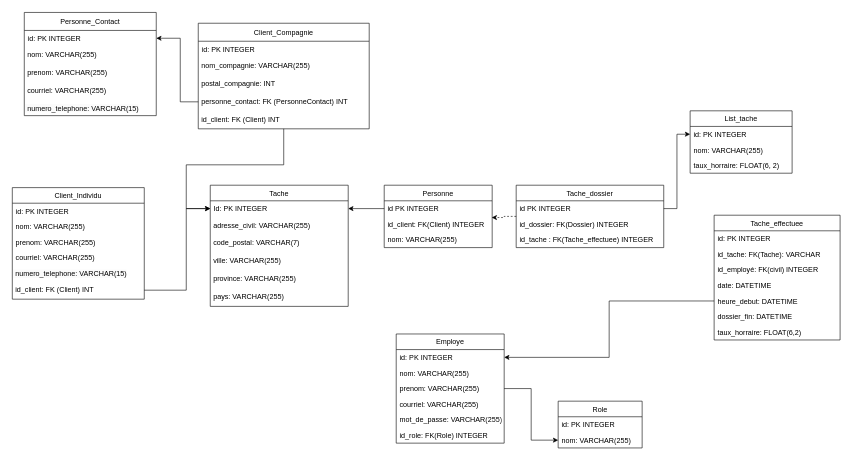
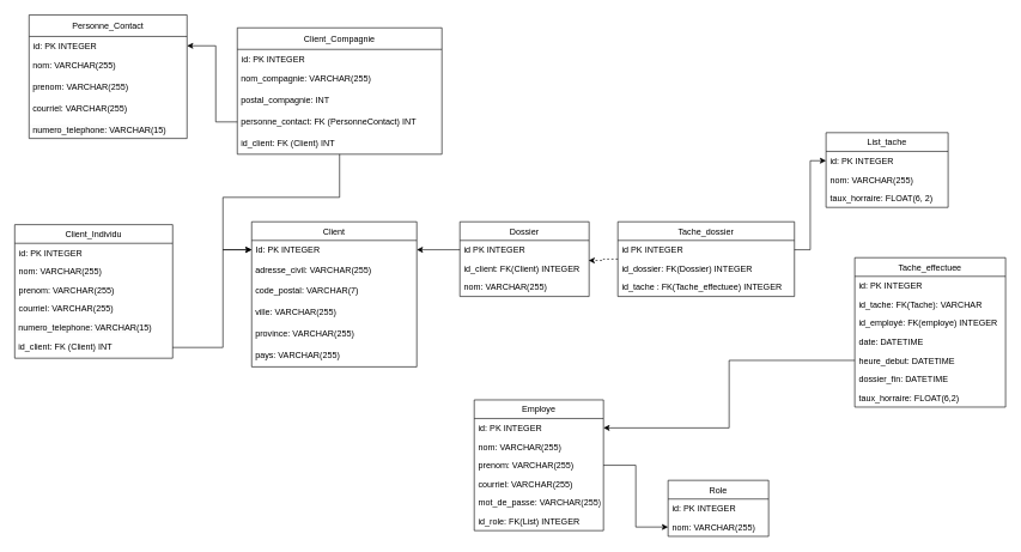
  <mxCell id="0" />
  <mxCell id="1" parent="0" />
- <mxCell id="2" value="Tache" style="swimlane;fontStyle=0;childLayout=stackLayout;horizontal=1;startSize=26;fillColor=none;horizontalStack=0;resizeParent=1;resizeParentMax=0;resizeLast=0;collapsible=1;marginBottom=0;" parent="1" vertex="1"><mxGeometry x="350" y="308" width="230" height="202" as="geometry" /></mxCell>
+ <mxCell id="2" value="Client" style="swimlane;fontStyle=0;childLayout=stackLayout;horizontal=1;startSize=26;fillColor=none;horizontalStack=0;resizeParent=1;resizeParentMax=0;resizeLast=0;collapsible=1;marginBottom=0;" parent="1" vertex="1"><mxGeometry x="350" y="308" width="230" height="202" as="geometry" /></mxCell>
  <mxCell id="3" value="Id: PK INTEGER" style="text;strokeColor=none;fillColor=none;align=left;verticalAlign=top;spacingLeft=4;spacingRight=4;overflow=hidden;rotatable=0;points=[[0,0.5],[1,0.5]];portConstraint=eastwest;horizontal=1;" parent="2" vertex="1"><mxGeometry y="26" width="230" height="26" as="geometry" /></mxCell>
  <mxCell id="4" value="&amp;nbsp;adresse_civil: VARCHAR(255)" style="text;html=1;strokeColor=none;fillColor=none;align=left;verticalAlign=middle;whiteSpace=wrap;rounded=0;horizontal=1;" parent="2" vertex="1"><mxGeometry y="52" width="230" height="30" as="geometry" /></mxCell>
  <mxCell id="5" value="&amp;nbsp;code_postal: VARCHAR(7)" style="text;html=1;strokeColor=none;fillColor=none;align=left;verticalAlign=middle;whiteSpace=wrap;rounded=0;horizontal=1;" parent="2" vertex="1"><mxGeometry y="82" width="230" height="30" as="geometry" /></mxCell>
  <mxCell id="6" value="&amp;nbsp;ville: VARCHAR(255)" style="text;html=1;strokeColor=none;fillColor=none;align=left;verticalAlign=middle;whiteSpace=wrap;rounded=0;horizontal=1;" parent="2" vertex="1"><mxGeometry y="112" width="230" height="30" as="geometry" /></mxCell>
  <mxCell id="7" value="&amp;nbsp;province: VARCHAR(255)" style="text;html=1;strokeColor=none;fillColor=none;align=left;verticalAlign=middle;whiteSpace=wrap;rounded=0;horizontal=1;" parent="2" vertex="1"><mxGeometry y="142" width="230" height="30" as="geometry" /></mxCell>
  <mxCell id="8" value="&amp;nbsp;pays: VARCHAR(255)" style="text;html=1;strokeColor=none;fillColor=none;align=left;verticalAlign=middle;whiteSpace=wrap;rounded=0;horizontal=1;" parent="2" vertex="1"><mxGeometry y="172" width="230" height="30" as="geometry" /></mxCell>
- <mxCell id="9" value="Personne" style="swimlane;fontStyle=0;childLayout=stackLayout;horizontal=1;startSize=26;fillColor=none;horizontalStack=0;resizeParent=1;resizeParentMax=0;resizeLast=0;collapsible=1;marginBottom=0;" parent="1" vertex="1"><mxGeometry x="640" y="308" width="180" height="104" as="geometry" /></mxCell>
+ <mxCell id="9" value="Dossier" style="swimlane;fontStyle=0;childLayout=stackLayout;horizontal=1;startSize=26;fillColor=none;horizontalStack=0;resizeParent=1;resizeParentMax=0;resizeLast=0;collapsible=1;marginBottom=0;" parent="1" vertex="1"><mxGeometry x="640" y="308" width="180" height="104" as="geometry" /></mxCell>
  <mxCell id="10" value="id PK INTEGER" style="text;strokeColor=none;fillColor=none;align=left;verticalAlign=top;spacingLeft=4;spacingRight=4;overflow=hidden;rotatable=0;points=[[0,0.5],[1,0.5]];portConstraint=eastwest;" parent="9" vertex="1"><mxGeometry y="26" width="180" height="26" as="geometry" /></mxCell>
  <mxCell id="11" value="id_client: FK(Client) INTEGER" style="text;strokeColor=none;fillColor=none;align=left;verticalAlign=top;spacingLeft=4;spacingRight=4;overflow=hidden;rotatable=0;points=[[0,0.5],[1,0.5]];portConstraint=eastwest;" parent="9" vertex="1"><mxGeometry y="52" width="180" height="26" as="geometry" /></mxCell>
  <mxCell id="12" value="nom: VARCHAR(255)" style="text;strokeColor=none;fillColor=none;align=left;verticalAlign=top;spacingLeft=4;spacingRight=4;overflow=hidden;rotatable=0;points=[[0,0.5],[1,0.5]];portConstraint=eastwest;" parent="9" vertex="1"><mxGeometry y="78" width="180" height="26" as="geometry" /></mxCell>
  <mxCell id="13" style="edgeStyle=orthogonalEdgeStyle;rounded=0;orthogonalLoop=1;jettySize=auto;html=1;entryX=0;entryY=0.5;entryDx=0;entryDy=0;" parent="1" source="14" target="36" edge="1"><mxGeometry relative="1" as="geometry" /></mxCell>
  <mxCell id="14" value="Employe" style="swimlane;fontStyle=0;childLayout=stackLayout;horizontal=1;startSize=26;fillColor=none;horizontalStack=0;resizeParent=1;resizeParentMax=0;resizeLast=0;collapsible=1;marginBottom=0;" parent="1" vertex="1"><mxGeometry x="660" y="556" width="180" height="182" as="geometry" /></mxCell>
  <mxCell id="15" value="id: PK INTEGER" style="text;strokeColor=none;fillColor=none;align=left;verticalAlign=top;spacingLeft=4;spacingRight=4;overflow=hidden;rotatable=0;points=[[0,0.5],[1,0.5]];portConstraint=eastwest;" parent="14" vertex="1"><mxGeometry y="26" width="180" height="26" as="geometry" /></mxCell>
  <mxCell id="16" value="nom: VARCHAR(255)" style="text;strokeColor=none;fillColor=none;align=left;verticalAlign=top;spacingLeft=4;spacingRight=4;overflow=hidden;rotatable=0;points=[[0,0.5],[1,0.5]];portConstraint=eastwest;" parent="14" vertex="1"><mxGeometry y="52" width="180" height="26" as="geometry" /></mxCell>
  <mxCell id="17" value="prenom: VARCHAR(255)" style="text;strokeColor=none;fillColor=none;align=left;verticalAlign=top;spacingLeft=4;spacingRight=4;overflow=hidden;rotatable=0;points=[[0,0.5],[1,0.5]];portConstraint=eastwest;" parent="14" vertex="1"><mxGeometry y="78" width="180" height="26" as="geometry" /></mxCell>
  <mxCell id="18" value="courriel: VARCHAR(255)" style="text;strokeColor=none;fillColor=none;align=left;verticalAlign=top;spacingLeft=4;spacingRight=4;overflow=hidden;rotatable=0;points=[[0,0.5],[1,0.5]];portConstraint=eastwest;" parent="14" vertex="1"><mxGeometry y="104" width="180" height="26" as="geometry" /></mxCell>
  <mxCell id="19" value="mot_de_passe: VARCHAR(255)" style="text;strokeColor=none;fillColor=none;align=left;verticalAlign=top;spacingLeft=4;spacingRight=4;overflow=hidden;rotatable=0;points=[[0,0.5],[1,0.5]];portConstraint=eastwest;" parent="14" vertex="1"><mxGeometry y="130" width="180" height="26" as="geometry" /></mxCell>
- <mxCell id="20" value="id_role: FK(Role) INTEGER" style="text;strokeColor=none;fillColor=none;align=left;verticalAlign=top;spacingLeft=4;spacingRight=4;overflow=hidden;rotatable=0;points=[[0,0.5],[1,0.5]];portConstraint=eastwest;" parent="14" vertex="1"><mxGeometry y="156" width="180" height="26" as="geometry" /></mxCell>
+ <mxCell id="20" value="id_role: FK(List) INTEGER" style="text;strokeColor=none;fillColor=none;align=left;verticalAlign=top;spacingLeft=4;spacingRight=4;overflow=hidden;rotatable=0;points=[[0,0.5],[1,0.5]];portConstraint=eastwest;" parent="14" vertex="1"><mxGeometry y="156" width="180" height="26" as="geometry" /></mxCell>
  <mxCell id="21" style="edgeStyle=orthogonalEdgeStyle;rounded=0;orthogonalLoop=1;jettySize=auto;html=1;entryX=0.996;entryY=0.072;entryDx=0;entryDy=0;entryPerimeter=0;dashed=1;" parent="1" source="22" target="11" edge="1"><mxGeometry relative="1" as="geometry" /></mxCell>
  <mxCell id="22" value="Tache_dossier" style="swimlane;fontStyle=0;childLayout=stackLayout;horizontal=1;startSize=26;fillColor=none;horizontalStack=0;resizeParent=1;resizeParentMax=0;resizeLast=0;collapsible=1;marginBottom=0;" parent="1" vertex="1"><mxGeometry x="860" y="308" width="246" height="104" as="geometry" /></mxCell>
  <mxCell id="23" value="id PK INTEGER" style="text;strokeColor=none;fillColor=none;align=left;verticalAlign=top;spacingLeft=4;spacingRight=4;overflow=hidden;rotatable=0;points=[[0,0.5],[1,0.5]];portConstraint=eastwest;" parent="22" vertex="1"><mxGeometry y="26" width="246" height="26" as="geometry" /></mxCell>
  <mxCell id="24" value="id_dossier: FK(Dossier) INTEGER" style="text;strokeColor=none;fillColor=none;align=left;verticalAlign=top;spacingLeft=4;spacingRight=4;overflow=hidden;rotatable=0;points=[[0,0.5],[1,0.5]];portConstraint=eastwest;" parent="22" vertex="1"><mxGeometry y="52" width="246" height="26" as="geometry" /></mxCell>
  <mxCell id="25" value="id_tache : FK(Tache_effectuee) INTEGER" style="text;strokeColor=none;fillColor=none;align=left;verticalAlign=top;spacingLeft=4;spacingRight=4;overflow=hidden;rotatable=0;points=[[0,0.5],[1,0.5]];portConstraint=eastwest;" parent="22" vertex="1"><mxGeometry y="78" width="246" height="26" as="geometry" /></mxCell>
  <mxCell id="26" value="Tache_effectuee" style="swimlane;fontStyle=0;childLayout=stackLayout;horizontal=1;startSize=26;fillColor=none;horizontalStack=0;resizeParent=1;resizeParentMax=0;resizeLast=0;collapsible=1;marginBottom=0;" parent="1" vertex="1"><mxGeometry x="1190" y="358" width="210" height="208" as="geometry" /></mxCell>
  <mxCell id="27" value="id: PK INTEGER" style="text;strokeColor=none;fillColor=none;align=left;verticalAlign=top;spacingLeft=4;spacingRight=4;overflow=hidden;rotatable=0;points=[[0,0.5],[1,0.5]];portConstraint=eastwest;" parent="26" vertex="1"><mxGeometry y="26" width="210" height="26" as="geometry" /></mxCell>
  <mxCell id="28" value="id_tache: FK(Tache): VARCHAR" style="text;strokeColor=none;fillColor=none;align=left;verticalAlign=top;spacingLeft=4;spacingRight=4;overflow=hidden;rotatable=0;points=[[0,0.5],[1,0.5]];portConstraint=eastwest;" parent="26" vertex="1"><mxGeometry y="52" width="210" height="26" as="geometry" /></mxCell>
- <mxCell id="29" value="id_employé: FK(civil) INTEGER" style="text;strokeColor=none;fillColor=none;align=left;verticalAlign=top;spacingLeft=4;spacingRight=4;overflow=hidden;rotatable=0;points=[[0,0.5],[1,0.5]];portConstraint=eastwest;" parent="26" vertex="1"><mxGeometry y="78" width="210" height="26" as="geometry" /></mxCell>
+ <mxCell id="29" value="id_employé: FK(employe) INTEGER" style="text;strokeColor=none;fillColor=none;align=left;verticalAlign=top;spacingLeft=4;spacingRight=4;overflow=hidden;rotatable=0;points=[[0,0.5],[1,0.5]];portConstraint=eastwest;" parent="26" vertex="1"><mxGeometry y="78" width="210" height="26" as="geometry" /></mxCell>
  <mxCell id="30" value="date: DATETIME" style="text;strokeColor=none;fillColor=none;align=left;verticalAlign=top;spacingLeft=4;spacingRight=4;overflow=hidden;rotatable=0;points=[[0,0.5],[1,0.5]];portConstraint=eastwest;" parent="26" vertex="1"><mxGeometry y="104" width="210" height="26" as="geometry" /></mxCell>
  <mxCell id="31" value="heure_debut: DATETIME" style="text;strokeColor=none;fillColor=none;align=left;verticalAlign=top;spacingLeft=4;spacingRight=4;overflow=hidden;rotatable=0;points=[[0,0.5],[1,0.5]];portConstraint=eastwest;" parent="26" vertex="1"><mxGeometry y="130" width="210" height="26" as="geometry" /></mxCell>
  <mxCell id="32" value="dossier_fin: DATETIME" style="text;strokeColor=none;fillColor=none;align=left;verticalAlign=top;spacingLeft=4;spacingRight=4;overflow=hidden;rotatable=0;points=[[0,0.5],[1,0.5]];portConstraint=eastwest;" parent="26" vertex="1"><mxGeometry y="156" width="210" height="26" as="geometry" /></mxCell>
  <mxCell id="33" value="taux_horraire: FLOAT(6,2)" style="text;strokeColor=none;fillColor=none;align=left;verticalAlign=top;spacingLeft=4;spacingRight=4;overflow=hidden;rotatable=0;points=[[0,0.5],[1,0.5]];portConstraint=eastwest;" parent="26" vertex="1"><mxGeometry y="182" width="210" height="26" as="geometry" /></mxCell>
  <mxCell id="34" value="Role" style="swimlane;fontStyle=0;childLayout=stackLayout;horizontal=1;startSize=26;fillColor=none;horizontalStack=0;resizeParent=1;resizeParentMax=0;resizeLast=0;collapsible=1;marginBottom=0;" parent="1" vertex="1"><mxGeometry x="930" y="668" width="140" height="78" as="geometry" /></mxCell>
  <mxCell id="35" value="id: PK INTEGER" style="text;strokeColor=none;fillColor=none;align=left;verticalAlign=top;spacingLeft=4;spacingRight=4;overflow=hidden;rotatable=0;points=[[0,0.5],[1,0.5]];portConstraint=eastwest;" parent="34" vertex="1"><mxGeometry y="26" width="140" height="26" as="geometry" /></mxCell>
  <mxCell id="36" value="nom: VARCHAR(255)" style="text;strokeColor=none;fillColor=none;align=left;verticalAlign=top;spacingLeft=4;spacingRight=4;overflow=hidden;rotatable=0;points=[[0,0.5],[1,0.5]];portConstraint=eastwest;" parent="34" vertex="1"><mxGeometry y="52" width="140" height="26" as="geometry" /></mxCell>
  <mxCell id="37" style="edgeStyle=orthogonalEdgeStyle;rounded=0;orthogonalLoop=1;jettySize=auto;html=1;" parent="1" source="31" target="15" edge="1"><mxGeometry relative="1" as="geometry" /></mxCell>
  <mxCell id="38" value="List_tache" style="swimlane;fontStyle=0;childLayout=stackLayout;horizontal=1;startSize=26;fillColor=none;horizontalStack=0;resizeParent=1;resizeParentMax=0;resizeLast=0;collapsible=1;marginBottom=0;" parent="1" vertex="1"><mxGeometry x="1150" y="184" width="170" height="104" as="geometry" /></mxCell>
  <mxCell id="39" value="id: PK INTEGER" style="text;strokeColor=none;fillColor=none;align=left;verticalAlign=top;spacingLeft=4;spacingRight=4;overflow=hidden;rotatable=0;points=[[0,0.5],[1,0.5]];portConstraint=eastwest;" parent="38" vertex="1"><mxGeometry y="26" width="170" height="26" as="geometry" /></mxCell>
  <mxCell id="40" value="nom: VARCHAR(255)" style="text;strokeColor=none;fillColor=none;align=left;verticalAlign=top;spacingLeft=4;spacingRight=4;overflow=hidden;rotatable=0;points=[[0,0.5],[1,0.5]];portConstraint=eastwest;" parent="38" vertex="1"><mxGeometry y="52" width="170" height="26" as="geometry" /></mxCell>
  <mxCell id="41" value="taux_horraire: FLOAT(6, 2)" style="text;strokeColor=none;fillColor=none;align=left;verticalAlign=top;spacingLeft=4;spacingRight=4;overflow=hidden;rotatable=0;points=[[0,0.5],[1,0.5]];portConstraint=eastwest;" parent="38" vertex="1"><mxGeometry y="78" width="170" height="26" as="geometry" /></mxCell>
  <mxCell id="42" style="edgeStyle=orthogonalEdgeStyle;rounded=0;orthogonalLoop=1;jettySize=auto;html=1;entryX=0;entryY=0.5;entryDx=0;entryDy=0;" parent="1" source="23" target="39" edge="1"><mxGeometry relative="1" as="geometry" /></mxCell>
  <mxCell id="43" value="Client_Compagnie" style="swimlane;fontStyle=0;childLayout=stackLayout;horizontal=1;startSize=30;fillColor=none;horizontalStack=0;resizeParent=1;resizeParentMax=0;resizeLast=0;collapsible=1;marginBottom=0;" parent="1" vertex="1"><mxGeometry x="330" y="38" width="285" height="176" as="geometry" /></mxCell>
  <mxCell id="44" value="id: PK INTEGER" style="text;strokeColor=none;fillColor=none;align=left;verticalAlign=top;spacingLeft=4;spacingRight=4;overflow=hidden;rotatable=0;points=[[0,0.5],[1,0.5]];portConstraint=eastwest;" parent="43" vertex="1"><mxGeometry y="30" width="285" height="26" as="geometry" /></mxCell>
  <mxCell id="45" value="&amp;nbsp;nom_compagnie: VARCHAR(255)" style="text;html=1;strokeColor=none;fillColor=none;align=left;verticalAlign=middle;whiteSpace=wrap;rounded=0;horizontal=1;" parent="43" vertex="1"><mxGeometry y="56" width="285" height="30" as="geometry" /></mxCell>
  <mxCell id="46" value="&amp;nbsp;postal_compagnie: INT" style="text;html=1;strokeColor=none;fillColor=none;align=left;verticalAlign=middle;whiteSpace=wrap;rounded=0;horizontal=1;" parent="43" vertex="1"><mxGeometry y="86" width="285" height="30" as="geometry" /></mxCell>
  <mxCell id="47" value="&amp;nbsp;personne_contact: FK (PersonneContact) INT" style="text;html=1;strokeColor=none;fillColor=none;align=left;verticalAlign=middle;whiteSpace=wrap;rounded=0;horizontal=1;" parent="43" vertex="1"><mxGeometry y="116" width="285" height="30" as="geometry" /></mxCell>
  <mxCell id="48" value="&amp;nbsp;id_client: FK (Client) INT" style="text;html=1;strokeColor=none;fillColor=none;align=left;verticalAlign=middle;whiteSpace=wrap;rounded=0;horizontal=1;" parent="43" vertex="1"><mxGeometry y="146" width="285" height="30" as="geometry" /></mxCell>
  <mxCell id="49" value="Client_Individu" style="swimlane;fontStyle=0;childLayout=stackLayout;horizontal=1;startSize=26;fillColor=none;horizontalStack=0;resizeParent=1;resizeParentMax=0;resizeLast=0;collapsible=1;marginBottom=0;" parent="1" vertex="1"><mxGeometry x="20" y="312" width="220" height="186" as="geometry" /></mxCell>
  <mxCell id="50" value="id: PK INTEGER" style="text;strokeColor=none;fillColor=none;align=left;verticalAlign=top;spacingLeft=4;spacingRight=4;overflow=hidden;rotatable=0;points=[[0,0.5],[1,0.5]];portConstraint=eastwest;" parent="49" vertex="1"><mxGeometry y="26" width="220" height="26" as="geometry" /></mxCell>
  <mxCell id="51" value="nom: VARCHAR(255)" style="text;strokeColor=none;fillColor=none;align=left;verticalAlign=top;spacingLeft=4;spacingRight=4;overflow=hidden;rotatable=0;points=[[0,0.5],[1,0.5]];portConstraint=eastwest;" parent="49" vertex="1"><mxGeometry y="52" width="220" height="26" as="geometry" /></mxCell>
  <mxCell id="52" value="prenom: VARCHAR(255)" style="text;strokeColor=none;fillColor=none;align=left;verticalAlign=top;spacingLeft=4;spacingRight=4;overflow=hidden;rotatable=0;points=[[0,0.5],[1,0.5]];portConstraint=eastwest;" parent="49" vertex="1"><mxGeometry y="78" width="220" height="26" as="geometry" /></mxCell>
  <mxCell id="53" value="courriel: VARCHAR(255)" style="text;strokeColor=none;fillColor=none;align=left;verticalAlign=top;spacingLeft=4;spacingRight=4;overflow=hidden;rotatable=0;points=[[0,0.5],[1,0.5]];portConstraint=eastwest;" parent="49" vertex="1"><mxGeometry y="104" width="220" height="26" as="geometry" /></mxCell>
  <mxCell id="54" value="&lt;span style=&quot;color: rgb(0, 0, 0); font-family: Helvetica; font-size: 12px; font-style: normal; font-variant-ligatures: normal; font-variant-caps: normal; font-weight: 400; letter-spacing: normal; orphans: 2; text-align: left; text-indent: 0px; text-transform: none; widows: 2; word-spacing: 0px; -webkit-text-stroke-width: 0px; background-color: rgb(251, 251, 251); text-decoration-thickness: initial; text-decoration-style: initial; text-decoration-color: initial; float: none; display: inline !important;&quot;&gt;&amp;nbsp;numero_telephone: VARCHAR(15)&lt;/span&gt;&lt;span style=&quot;border-color: var(--border-color); font-style: normal; font-variant-ligatures: normal; font-variant-caps: normal; font-weight: 400; letter-spacing: normal; orphans: 2; text-align: left; text-indent: 0px; text-transform: none; widows: 2; word-spacing: 0px; -webkit-text-stroke-width: 0px; background-color: rgb(251, 251, 251); text-decoration-thickness: initial; text-decoration-style: initial; text-decoration-color: initial; color: rgba(0, 0, 0, 0); font-family: monospace; font-size: 0px;&quot;&gt;%3CmxGraphModel%3E%3Croot%3E%3CmxCell%20id%3D%220%22%2F%3E%3CmxCell%20id%3D%221%22%20parent%3D%220%22%2F%3E%3CmxCell%20id%3D%222%22%20value%3D%22Courriel%22%20style%3D%22text%3Bhtml%3D1%3BstrokeColor%3Dnone%3BfillColor%3Dnone%3Balign%3Dleft%3BverticalAlign%3Dmiddle%3BwhiteSpace%3Dwrap%3Brounded%3D0%3B%22%20vertex%3D%221%22%20parent%3D%221%22%3E%3CmxGeometry%20x%3D%2240%22%20y%3D%22154%22%20width%3D%22140%22%20height%3D%2230%22%20as%3D%22geometry%22%2F%3E%3C%2FmxCell%3E%3C%2Froot%3E%3C%2FmxGraphModel%3&lt;/span&gt;" style="text;whiteSpace=wrap;html=1;" parent="49" vertex="1"><mxGeometry y="130" width="220" height="26" as="geometry" /></mxCell>
  <mxCell id="55" value="&amp;nbsp;id_client: FK (Client) INT" style="text;html=1;strokeColor=none;fillColor=none;align=left;verticalAlign=middle;whiteSpace=wrap;rounded=0;horizontal=1;" parent="49" vertex="1"><mxGeometry y="156" width="220" height="30" as="geometry" /></mxCell>
  <mxCell id="56" style="edgeStyle=orthogonalEdgeStyle;rounded=0;orthogonalLoop=1;jettySize=auto;html=1;entryX=1;entryY=0.5;entryDx=0;entryDy=0;" parent="1" source="10" target="3" edge="1"><mxGeometry relative="1" as="geometry" /></mxCell>
  <mxCell id="57" value="Personne_Contact" style="swimlane;fontStyle=0;childLayout=stackLayout;horizontal=1;startSize=30;fillColor=none;horizontalStack=0;resizeParent=1;resizeParentMax=0;resizeLast=0;collapsible=1;marginBottom=0;" parent="1" vertex="1"><mxGeometry x="40" y="20" width="220" height="172" as="geometry" /></mxCell>
  <mxCell id="58" value="id: PK INTEGER" style="text;strokeColor=none;fillColor=none;align=left;verticalAlign=top;spacingLeft=4;spacingRight=4;overflow=hidden;rotatable=0;points=[[0,0.5],[1,0.5]];portConstraint=eastwest;" parent="57" vertex="1"><mxGeometry y="30" width="220" height="26" as="geometry" /></mxCell>
  <mxCell id="59" value="&amp;nbsp;nom: VARCHAR(255)" style="text;html=1;strokeColor=none;fillColor=none;align=left;verticalAlign=middle;whiteSpace=wrap;rounded=0;horizontal=1;" parent="57" vertex="1"><mxGeometry y="56" width="220" height="30" as="geometry" /></mxCell>
  <mxCell id="60" value="&amp;nbsp;prenom: VARCHAR(255)" style="text;html=1;strokeColor=none;fillColor=none;align=left;verticalAlign=middle;whiteSpace=wrap;rounded=0;horizontal=1;" parent="57" vertex="1"><mxGeometry y="86" width="220" height="30" as="geometry" /></mxCell>
  <mxCell id="61" value="&amp;nbsp;courriel: VARCHAR(255)" style="text;html=1;strokeColor=none;fillColor=none;align=left;verticalAlign=middle;whiteSpace=wrap;rounded=0;horizontal=1;" parent="57" vertex="1"><mxGeometry y="116" width="220" height="30" as="geometry" /></mxCell>
  <mxCell id="62" value="&lt;span style=&quot;color: rgb(0, 0, 0); font-family: Helvetica; font-size: 12px; font-style: normal; font-variant-ligatures: normal; font-variant-caps: normal; font-weight: 400; letter-spacing: normal; orphans: 2; text-align: left; text-indent: 0px; text-transform: none; widows: 2; word-spacing: 0px; -webkit-text-stroke-width: 0px; background-color: rgb(251, 251, 251); text-decoration-thickness: initial; text-decoration-style: initial; text-decoration-color: initial; float: none; display: inline !important;&quot;&gt;&amp;nbsp;numero_telephone: VARCHAR(15)&lt;/span&gt;&lt;span style=&quot;border-color: var(--border-color); font-style: normal; font-variant-ligatures: normal; font-variant-caps: normal; font-weight: 400; letter-spacing: normal; orphans: 2; text-align: left; text-indent: 0px; text-transform: none; widows: 2; word-spacing: 0px; -webkit-text-stroke-width: 0px; background-color: rgb(251, 251, 251); text-decoration-thickness: initial; text-decoration-style: initial; text-decoration-color: initial; color: rgba(0, 0, 0, 0); font-family: monospace; font-size: 0px;&quot;&gt;%3CmxGraphModel%3E%3Croot%3E%3CmxCell%20id%3D%220%22%2F%3E%3CmxCell%20id%3D%221%22%20parent%3D%220%22%2F%3E%3CmxCell%20id%3D%222%22%20value%3D%22Courriel%22%20style%3D%22text%3Bhtml%3D1%3BstrokeColor%3Dnone%3BfillColor%3Dnone%3Balign%3Dleft%3BverticalAlign%3Dmiddle%3BwhiteSpace%3Dwrap%3Brounded%3D0%3B%22%20vertex%3D%221%22%20parent%3D%221%22%3E%3CmxGeometry%20x%3D%2240%22%20y%3D%22154%22%20width%3D%22140%22%20height%3D%2230%22%20as%3D%22geometry%22%2F%3E%3C%2FmxCell%3E%3C%2Froot%3E%3C%2FmxGraphModel%3&lt;/span&gt;" style="text;whiteSpace=wrap;html=1;" parent="57" vertex="1"><mxGeometry y="146" width="220" height="26" as="geometry" /></mxCell>
  <mxCell id="63" style="edgeStyle=orthogonalEdgeStyle;rounded=0;orthogonalLoop=1;jettySize=auto;html=1;entryX=1;entryY=0.5;entryDx=0;entryDy=0;" parent="1" source="47" target="58" edge="1"><mxGeometry relative="1" as="geometry"><Array as="points"><mxPoint x="300" y="169" /><mxPoint x="300" y="63" /></Array></mxGeometry></mxCell>
  <mxCell id="64" style="edgeStyle=orthogonalEdgeStyle;rounded=0;orthogonalLoop=1;jettySize=auto;html=1;entryX=0;entryY=0.5;entryDx=0;entryDy=0;" parent="1" source="48" target="3" edge="1"><mxGeometry relative="1" as="geometry" /></mxCell>
  <mxCell id="65" style="edgeStyle=orthogonalEdgeStyle;rounded=0;orthogonalLoop=1;jettySize=auto;html=1;entryX=0;entryY=0.5;entryDx=0;entryDy=0;" parent="1" source="55" target="3" edge="1"><mxGeometry relative="1" as="geometry"><Array as="points"><mxPoint x="310" y="483" /><mxPoint x="310" y="347" /></Array></mxGeometry></mxCell>
